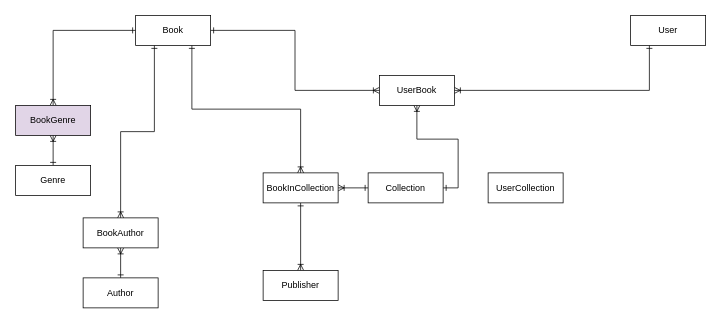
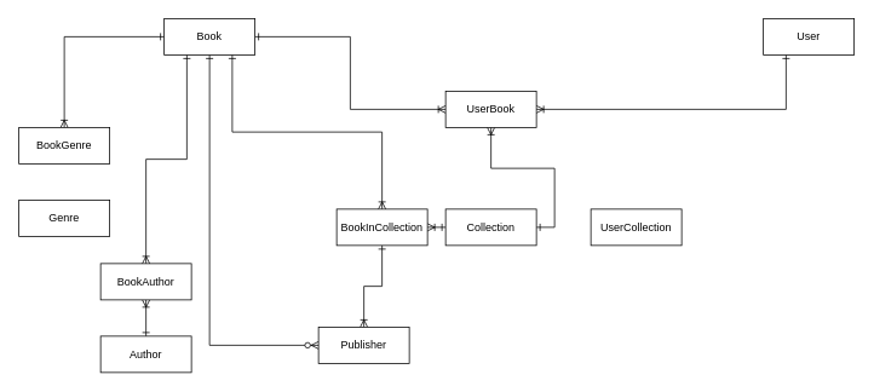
  <mxCell id="0" />
  <mxCell id="1" parent="0" />
  <mxCell id="2" style="edgeStyle=orthogonalEdgeStyle;rounded=0;orthogonalLoop=1;jettySize=auto;html=1;exitX=0;exitY=0.5;exitDx=0;exitDy=0;entryX=0.5;entryY=0;entryDx=0;entryDy=0;strokeColor=#000000;endArrow=ERoneToMany;endFill=0;startArrow=ERone;startFill=0;" parent="1" source="8" target="16" edge="1"><mxGeometry relative="1" as="geometry" /></mxCell>
  <mxCell id="3" style="edgeStyle=orthogonalEdgeStyle;rounded=0;orthogonalLoop=1;jettySize=auto;html=1;exitX=0.25;exitY=1;exitDx=0;exitDy=0;entryX=0.5;entryY=0;entryDx=0;entryDy=0;startArrow=ERone;startFill=0;endArrow=ERoneToMany;endFill=0;strokeColor=#000000;" parent="1" source="8" target="23" edge="1"><mxGeometry relative="1" as="geometry" /></mxCell>
  <mxCell id="4" style="edgeStyle=orthogonalEdgeStyle;rounded=0;orthogonalLoop=1;jettySize=auto;html=1;exitX=0.5;exitY=1;exitDx=0;exitDy=0;entryX=0.5;entryY=0;entryDx=0;entryDy=0;startArrow=ERone;startFill=0;endArrow=ERoneToMany;endFill=0;strokeColor=#000000;" parent="1" source="19" target="22" edge="1"><mxGeometry relative="1" as="geometry" /></mxCell>
  <mxCell id="5" style="edgeStyle=orthogonalEdgeStyle;rounded=0;orthogonalLoop=1;jettySize=auto;html=1;exitX=0.75;exitY=1;exitDx=0;exitDy=0;entryX=0.5;entryY=0;entryDx=0;entryDy=0;startArrow=ERone;startFill=0;endArrow=ERoneToMany;endFill=0;strokeColor=#000000;" parent="1" source="8" target="19" edge="1"><mxGeometry relative="1" as="geometry" /></mxCell>
  <mxCell id="6" style="edgeStyle=orthogonalEdgeStyle;rounded=0;orthogonalLoop=1;jettySize=auto;html=1;exitX=1;exitY=0.5;exitDx=0;exitDy=0;entryX=0;entryY=0.5;entryDx=0;entryDy=0;startArrow=ERone;startFill=0;endArrow=ERoneToMany;endFill=0;strokeColor=#000000;" parent="1" source="8" target="18" edge="1"><mxGeometry relative="1" as="geometry" /></mxCell>
+ <mxCell id="7" style="edgeStyle=orthogonalEdgeStyle;rounded=0;orthogonalLoop=1;jettySize=auto;html=1;exitX=0.5;exitY=1;exitDx=0;exitDy=0;entryX=0;entryY=0.5;entryDx=0;entryDy=0;startArrow=ERone;startFill=0;endArrow=ERzeroToMany;endFill=1;" edge="1" parent="1" source="8" target="22"><mxGeometry relative="1" as="geometry" /></mxCell>
  <mxCell id="8" value="Book" style="whiteSpace=wrap;html=1;align=center;" parent="1" vertex="1"><mxGeometry x="180" y="20" width="100" height="40" as="geometry" /></mxCell>
  <mxCell id="9" style="edgeStyle=orthogonalEdgeStyle;rounded=0;orthogonalLoop=1;jettySize=auto;html=1;exitX=0.25;exitY=1;exitDx=0;exitDy=0;entryX=1;entryY=0.5;entryDx=0;entryDy=0;startArrow=ERone;startFill=0;endArrow=ERoneToMany;endFill=0;strokeColor=#000000;" parent="1" source="10" target="18" edge="1"><mxGeometry relative="1" as="geometry" /></mxCell>
  <mxCell id="10" value="User" style="whiteSpace=wrap;html=1;align=center;" parent="1" vertex="1"><mxGeometry x="840" y="20" width="100" height="40" as="geometry" /></mxCell>
  <mxCell id="11" style="edgeStyle=orthogonalEdgeStyle;rounded=0;orthogonalLoop=1;jettySize=auto;html=1;exitX=0;exitY=0.5;exitDx=0;exitDy=0;entryX=1;entryY=0.5;entryDx=0;entryDy=0;startArrow=ERone;startFill=0;endArrow=ERoneToMany;endFill=0;strokeColor=#000000;" parent="1" source="13" target="19" edge="1"><mxGeometry relative="1" as="geometry" /></mxCell>
  <mxCell id="12" style="edgeStyle=orthogonalEdgeStyle;rounded=0;orthogonalLoop=1;jettySize=auto;html=1;exitX=1;exitY=0.5;exitDx=0;exitDy=0;startArrow=ERone;startFill=0;endArrow=ERoneToMany;endFill=0;strokeColor=#000000;" parent="1" source="13" target="18" edge="1"><mxGeometry relative="1" as="geometry" /></mxCell>
  <mxCell id="13" value="Collection" style="whiteSpace=wrap;html=1;align=center;" parent="1" vertex="1"><mxGeometry x="490" y="230" width="100" height="40" as="geometry" /></mxCell>
- <mxCell id="14" style="edgeStyle=orthogonalEdgeStyle;rounded=0;orthogonalLoop=1;jettySize=auto;html=1;exitX=0.5;exitY=0;exitDx=0;exitDy=0;entryX=0.5;entryY=1;entryDx=0;entryDy=0;startArrow=ERone;startFill=0;endArrow=ERoneToMany;endFill=0;strokeColor=#000000;" parent="1" source="15" target="16" edge="1"><mxGeometry relative="1" as="geometry" /></mxCell>
  <mxCell id="15" value="Genre" style="whiteSpace=wrap;html=1;align=center;" parent="1" vertex="1"><mxGeometry x="20" y="220" width="100" height="40" as="geometry" /></mxCell>
- <mxCell id="16" value="BookGenre" style="whiteSpace=wrap;html=1;align=center;fillColor=#e1d5e7;" parent="1" vertex="1"><mxGeometry x="20" y="140" width="100" height="40" as="geometry" /></mxCell>
+ <mxCell id="16" value="BookGenre" style="whiteSpace=wrap;html=1;align=center;" parent="1" vertex="1"><mxGeometry x="20" y="140" width="100" height="40" as="geometry" /></mxCell>
  <mxCell id="17" value="UserCollection" style="whiteSpace=wrap;html=1;align=center;" parent="1" vertex="1"><mxGeometry x="650" y="230" width="100" height="40" as="geometry" /></mxCell>
- <mxCell id="18" value="UserBook" style="whiteSpace=wrap;html=1;align=center;" parent="1" vertex="1"><mxGeometry x="505" y="100" width="100" height="40" as="geometry" /></mxCell>
- <mxCell id="19" value="BookInCollection" style="whiteSpace=wrap;html=1;align=center;" parent="1" vertex="1"><mxGeometry x="350" y="230" width="100" height="40" as="geometry" /></mxCell>
+ <mxCell id="18" value="UserBook" style="whiteSpace=wrap;html=1;align=center;" parent="1" vertex="1"><mxGeometry x="490" y="100" width="100" height="40" as="geometry" /></mxCell>
+ <mxCell id="19" value="BookInCollection" style="whiteSpace=wrap;html=1;align=center;" parent="1" vertex="1"><mxGeometry x="370" y="230" width="100" height="40" as="geometry" /></mxCell>
  <mxCell id="20" style="edgeStyle=orthogonalEdgeStyle;rounded=0;orthogonalLoop=1;jettySize=auto;html=1;exitX=0.5;exitY=0;exitDx=0;exitDy=0;entryX=0.5;entryY=1;entryDx=0;entryDy=0;startArrow=ERone;startFill=0;endArrow=ERoneToMany;endFill=0;strokeColor=#000000;" parent="1" source="21" target="23" edge="1"><mxGeometry relative="1" as="geometry" /></mxCell>
  <mxCell id="21" value="Author&lt;span style=&quot;color: rgba(0 , 0 , 0 , 0) ; font-family: monospace ; font-size: 0px&quot;&gt;%3CmxGraphModel%3E%3Croot%3E%3CmxCell%20id%3D%220%22%2F%3E%3CmxCell%20id%3D%221%22%20parent%3D%220%22%2F%3E%3CmxCell%20id%3D%222%22%20value%3D%22BookInCollection%22%20style%3D%22whiteSpace%3Dwrap%3Bhtml%3D1%3Balign%3Dcenter%3B%22%20vertex%3D%221%22%20parent%3D%221%22%3E%3CmxGeometry%20x%3D%22400%22%20y%3D%22250%22%20width%3D%22100%22%20height%3D%2240%22%20as%3D%22geometry%22%2F%3E%3C%2FmxCell%3E%3C%2Froot%3E%3C%2FmxGraphModel%3E&lt;/span&gt;" style="whiteSpace=wrap;html=1;align=center;" parent="1" vertex="1"><mxGeometry x="110" y="370" width="100" height="40" as="geometry" /></mxCell>
  <mxCell id="22" value="Publisher" style="whiteSpace=wrap;html=1;align=center;" parent="1" vertex="1"><mxGeometry x="350" y="360" width="100" height="40" as="geometry" /></mxCell>
  <mxCell id="23" value="BookAuthor" style="whiteSpace=wrap;html=1;align=center;" parent="1" vertex="1"><mxGeometry x="110" y="290" width="100" height="40" as="geometry" /></mxCell>
